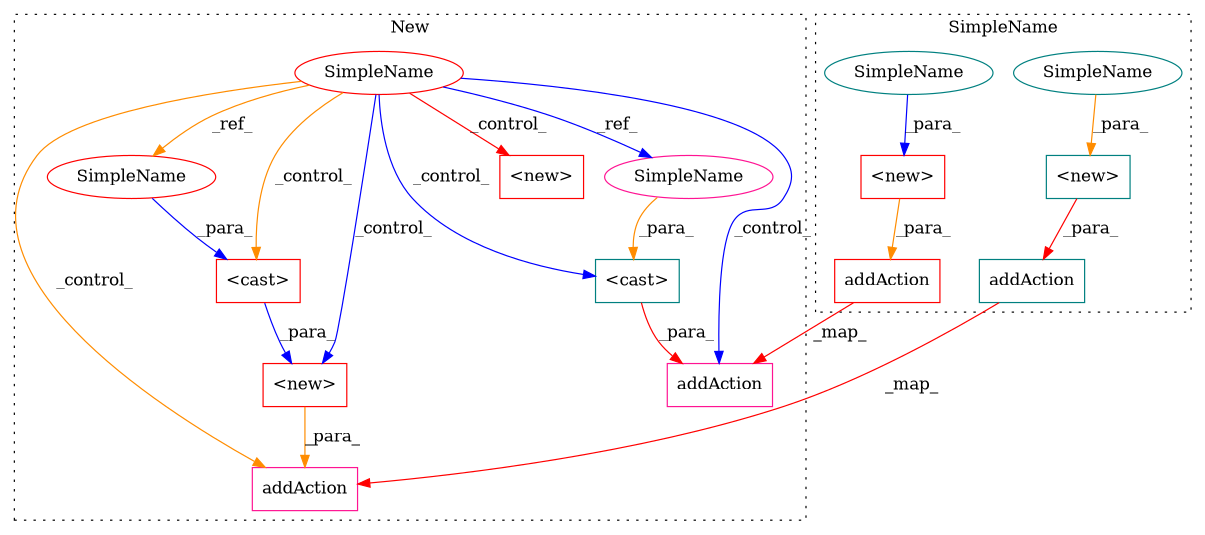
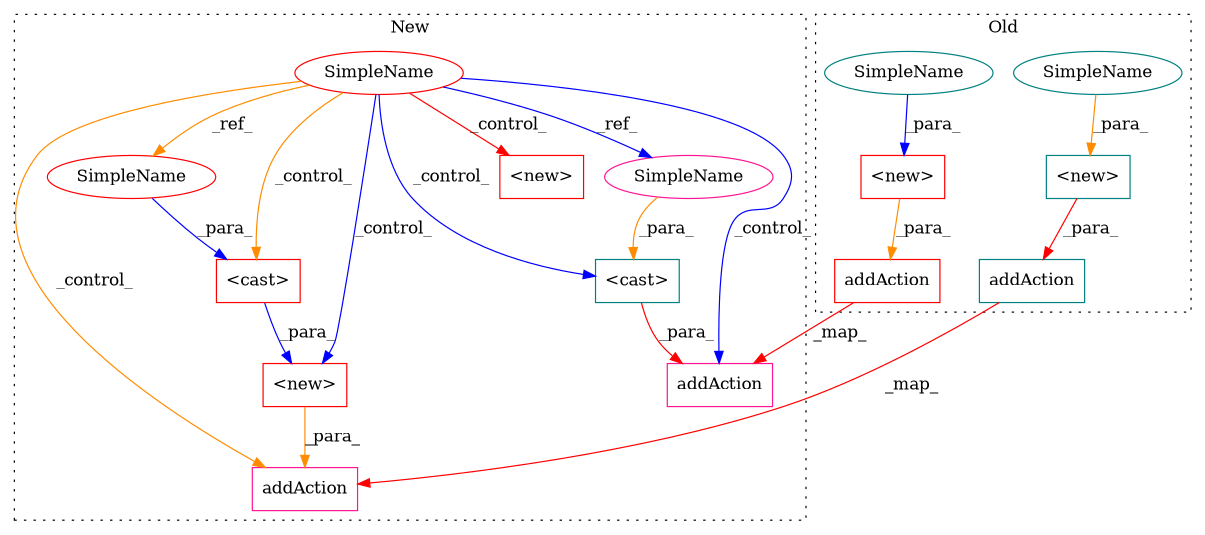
  digraph {
    node [a=42 l=6 shape=box color=red]
    edge [color=darkorange]
    n1 [a=32 l="10,1" label=addAction s="1046,1074" color=teal]
    n2 [a=14 l="11,1" label="<new>" s="1056,1073" color=teal]
    n3 [a=32 l="10,1" label=addAction s="901,927"]
    n4 [a=14 l="9,1" label="<new>" s="911,926"]
    n5 [label=SimpleName s=1067 shape=ellipse color=teal]
    n6 [label=SimpleName s=920 shape=ellipse color=teal]
    n7 [a=32 l="10,1" label=addAction s="1255,1332" color=deeppink]
    n8 [a=11 l=49 label="<cast>" s=1276]
    n9 [label=SimpleName s=557 shape=ellipse]
    n10 [a=14 l="11,1" label="<new>" s="1265,1331"]
    n11 [a=11 l=43 label="<cast>" s=1086 color=teal]
    n12 [a=32 l="10,1" label=addAction s="1067,1136" color=deeppink]
    n13 [a=14 l="11,1" label="<new>" s="891,953"]
    n14 [label=SimpleName s=1129 shape=ellipse color=deeppink]
    n15 [label=SimpleName s=1325 shape=ellipse]
    subgraph cluster_1 {
-     label=SimpleName
+     label=Old
      style=dotted
      n1
      n2
      n3
      n4
      n5
      n6
    }
    subgraph cluster_2 {
      label=New
      style=dotted
      n7
      n8
      n9
      n10
      n11
      n12
      n13
      n14
      n15
    }
    n1 -> n7 [label=_map_ color=red]
    n2 -> n1 [label=_para_ color=red]
    n3 -> n12 [label=_map_ color=red]
    n4 -> n3 [label=_para_]
    n5 -> n2 [label=_para_]
    n6 -> n4 [label=_para_ color=blue]
    n8 -> n10 [label=_para_ color=blue]
    n9 -> n7 [label=_control_]
    n9 -> n8 [label=_control_]
    n9 -> n10 [label=_control_ color=blue]
    n9 -> n11 [label=_control_ color=blue]
    n9 -> n12 [label=_control_ color=blue]
    n9 -> n13 [label=_control_ color=red]
    n9 -> n14 [label=_ref_ color=blue]
    n9 -> n15 [label=_ref_]
    n10 -> n7 [label=_para_]
    n11 -> n12 [label=_para_ color=red]
    n14 -> n11 [label=_para_]
    n15 -> n8 [label=_para_ color=blue]
  }
